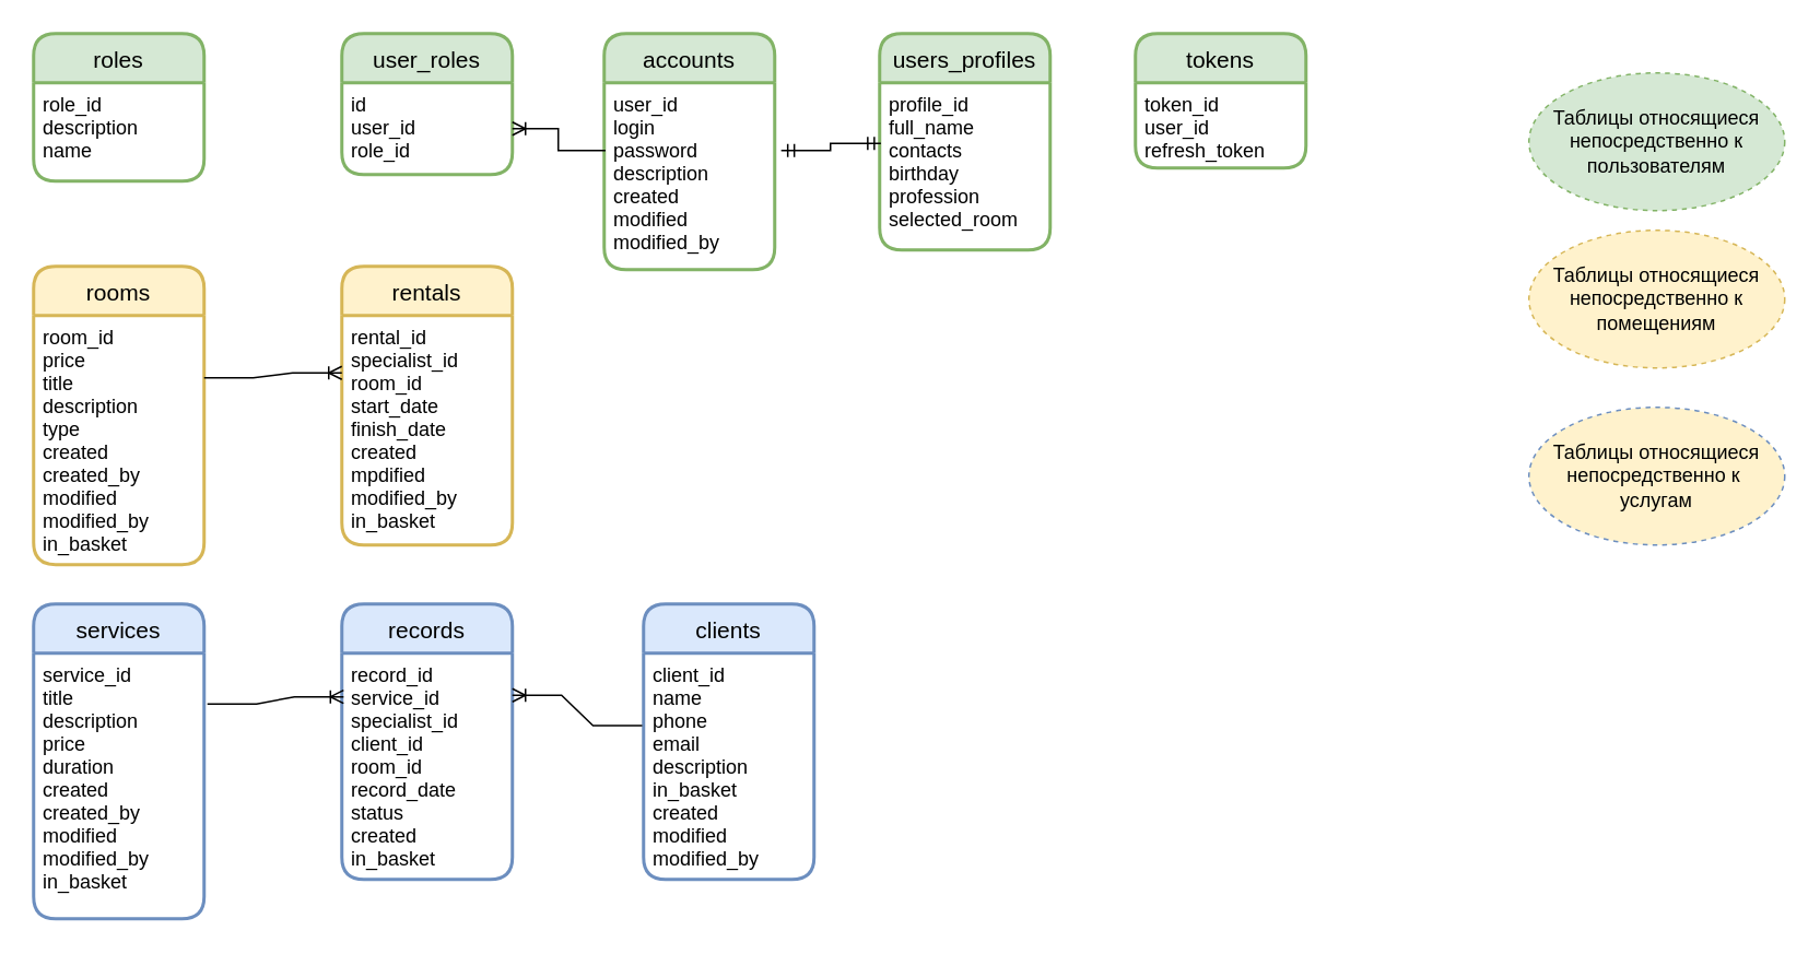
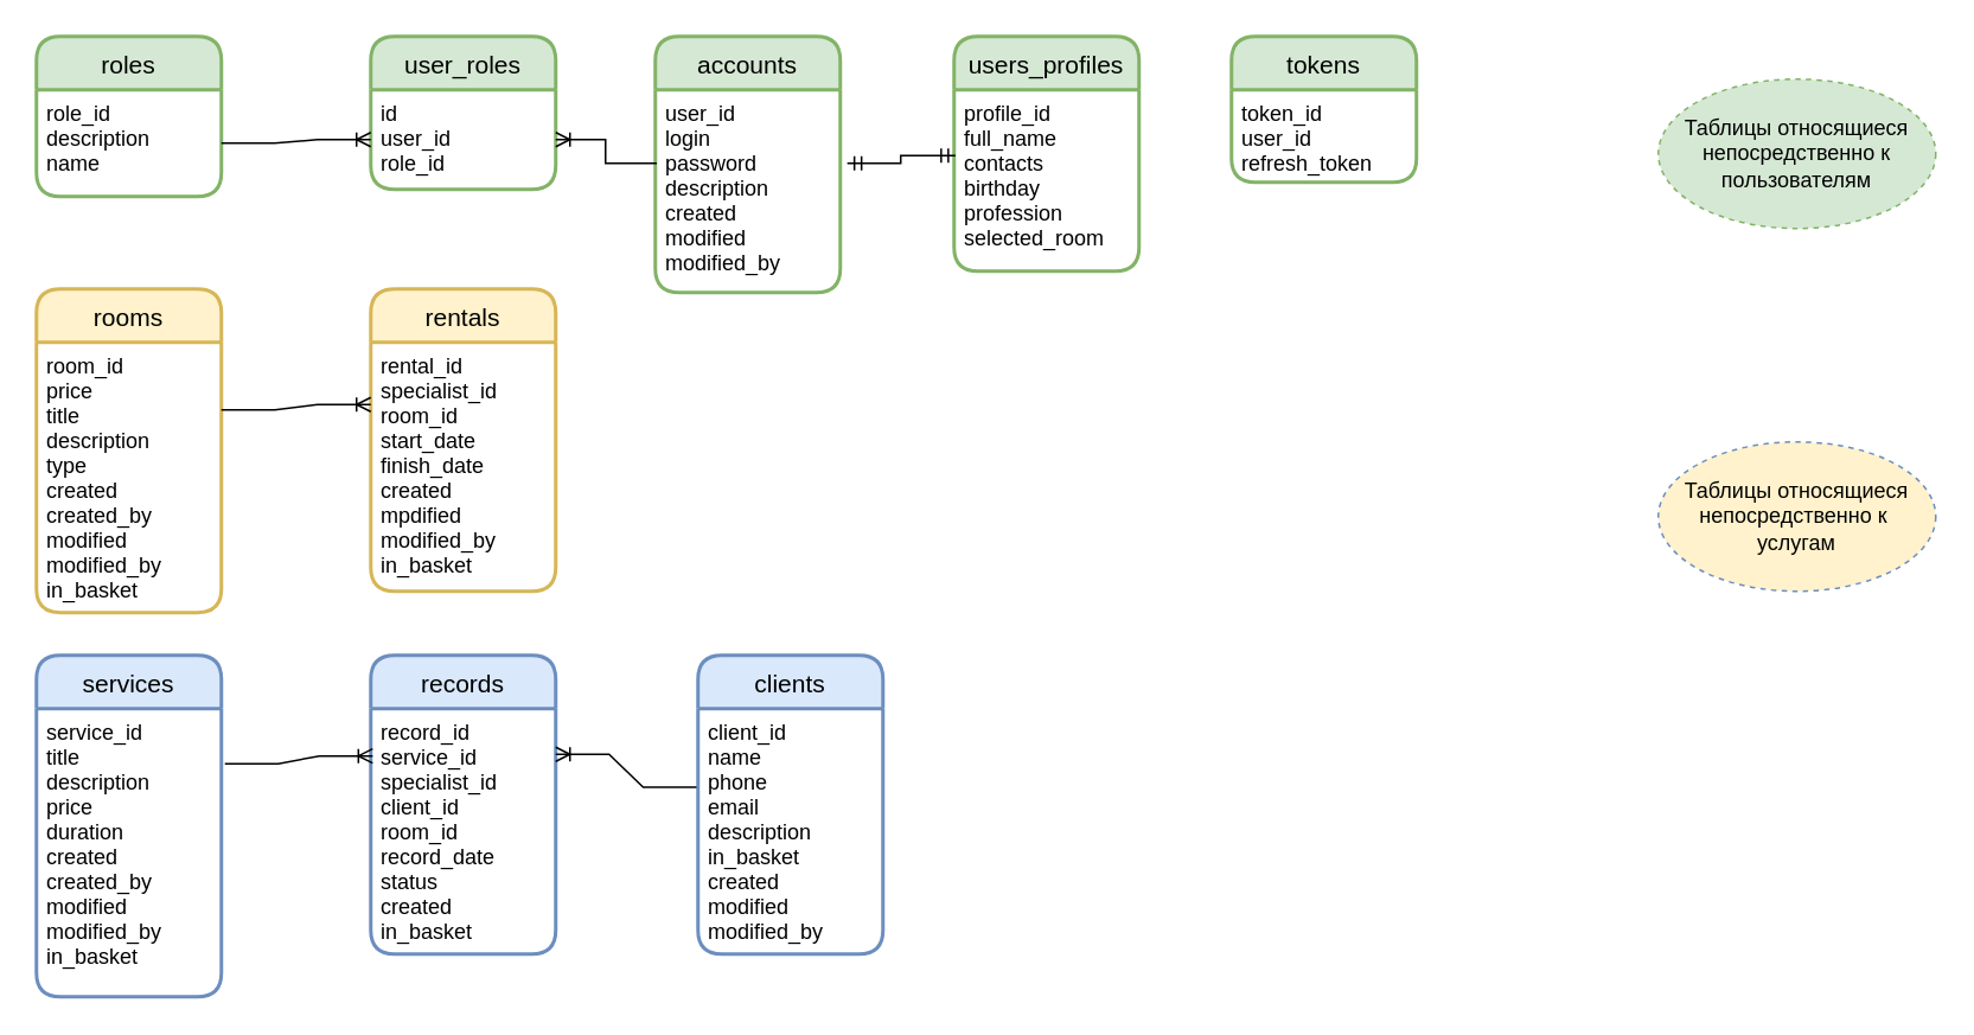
  <mxCell id="0" />
  <mxCell id="1" parent="0" />
  <mxCell id="2" value="accounts" style="swimlane;childLayout=stackLayout;horizontal=1;startSize=30;horizontalStack=0;rounded=1;fontSize=14;fontStyle=0;strokeWidth=2;resizeParent=0;resizeLast=1;shadow=0;dashed=0;align=center;fillColor=#d5e8d4;strokeColor=#82b366;" parent="1" vertex="1"><mxGeometry x="368" y="20" width="104" height="144" as="geometry" /></mxCell>
  <mxCell id="3" value="user_id&#10;login&#10;password&#10;description&#10;created&#10;modified&#10;modified_by" style="align=left;strokeColor=none;fillColor=none;spacingLeft=4;fontSize=12;verticalAlign=top;resizable=0;rotatable=0;part=1;" parent="2" vertex="1"><mxGeometry y="30" width="104" height="114" as="geometry" /></mxCell>
  <mxCell id="4" value="roles" style="swimlane;childLayout=stackLayout;horizontal=1;startSize=30;horizontalStack=0;rounded=1;fontSize=14;fontStyle=0;strokeWidth=2;resizeParent=0;resizeLast=1;shadow=0;dashed=0;align=center;fillColor=#d5e8d4;strokeColor=#82b366;" parent="1" vertex="1"><mxGeometry x="20" y="20" width="104" height="90" as="geometry" /></mxCell>
  <mxCell id="5" value="role_id&#10;description&#10;name" style="align=left;strokeColor=none;fillColor=none;spacingLeft=4;fontSize=12;verticalAlign=top;resizable=0;rotatable=0;part=1;" parent="4" vertex="1"><mxGeometry y="30" width="104" height="60" as="geometry" /></mxCell>
  <mxCell id="6" value="user_roles" style="swimlane;childLayout=stackLayout;horizontal=1;startSize=30;horizontalStack=0;rounded=1;fontSize=14;fontStyle=0;strokeWidth=2;resizeParent=0;resizeLast=1;shadow=0;dashed=0;align=center;fillColor=#d5e8d4;strokeColor=#82b366;" parent="1" vertex="1"><mxGeometry x="208" y="20" width="104" height="86" as="geometry" /></mxCell>
  <mxCell id="7" value="id&#10;user_id&#10;role_id" style="align=left;strokeColor=none;fillColor=none;spacingLeft=4;fontSize=12;verticalAlign=top;resizable=0;rotatable=0;part=1;" parent="6" vertex="1"><mxGeometry y="30" width="104" height="56" as="geometry" /></mxCell>
  <mxCell id="8" value="services" style="swimlane;childLayout=stackLayout;horizontal=1;startSize=30;horizontalStack=0;rounded=1;fontSize=14;fontStyle=0;strokeWidth=2;resizeParent=0;resizeLast=1;shadow=0;dashed=0;align=center;fillColor=#dae8fc;strokeColor=#6c8ebf;" parent="1" vertex="1"><mxGeometry x="20" y="368" width="104" height="192" as="geometry" /></mxCell>
  <mxCell id="9" value="service_id&#10;title&#10;description&#10;price&#10;duration&#10;created&#10;created_by&#10;modified&#10;modified_by&#10;in_basket" style="align=left;strokeColor=none;fillColor=none;spacingLeft=4;fontSize=12;verticalAlign=top;resizable=0;rotatable=0;part=1;" parent="8" vertex="1"><mxGeometry y="30" width="104" height="162" as="geometry" /></mxCell>
  <mxCell id="10" value="records" style="swimlane;childLayout=stackLayout;horizontal=1;startSize=30;horizontalStack=0;rounded=1;fontSize=14;fontStyle=0;strokeWidth=2;resizeParent=0;resizeLast=1;shadow=0;dashed=0;align=center;fillColor=#dae8fc;strokeColor=#6c8ebf;" parent="1" vertex="1"><mxGeometry x="208" y="368" width="104" height="168" as="geometry" /></mxCell>
  <mxCell id="11" value="record_id&#10;service_id&#10;specialist_id&#10;client_id&#10;room_id&#10;record_date&#10;status&#10;created&#10;in_basket" style="align=left;strokeColor=none;fillColor=none;spacingLeft=4;fontSize=12;verticalAlign=top;resizable=0;rotatable=0;part=1;" parent="10" vertex="1"><mxGeometry y="30" width="104" height="138" as="geometry" /></mxCell>
+ <mxCell id="12" value="" style="edgeStyle=entityRelationEdgeStyle;fontSize=12;html=1;endArrow=ERoneToMany;rounded=0;exitX=1;exitY=0.5;exitDx=0;exitDy=0;entryX=0;entryY=0.5;entryDx=0;entryDy=0;" parent="1" source="5" target="7" edge="1"><mxGeometry width="100" height="100" relative="1" as="geometry"><mxPoint x="434" y="440" as="sourcePoint" /><mxPoint x="534" y="340" as="targetPoint" /></mxGeometry></mxCell>
  <mxCell id="13" value="users_profiles" style="swimlane;childLayout=stackLayout;horizontal=1;startSize=30;horizontalStack=0;rounded=1;fontSize=14;fontStyle=0;strokeWidth=2;resizeParent=0;resizeLast=1;shadow=0;dashed=0;align=center;fillColor=#d5e8d4;strokeColor=#82b366;" parent="1" vertex="1"><mxGeometry x="536" y="20" width="104" height="132" as="geometry" /></mxCell>
  <mxCell id="14" value="profile_id&#10;full_name&#10;contacts&#10;birthday&#10;profession&#10;selected_room" style="align=left;strokeColor=none;fillColor=none;spacingLeft=4;fontSize=12;verticalAlign=top;resizable=0;rotatable=0;part=1;" parent="13" vertex="1"><mxGeometry y="30" width="104" height="102" as="geometry" /></mxCell>
  <mxCell id="15" value="tokens" style="swimlane;childLayout=stackLayout;horizontal=1;startSize=30;horizontalStack=0;rounded=1;fontSize=14;fontStyle=0;strokeWidth=2;resizeParent=0;resizeLast=1;shadow=0;dashed=0;align=center;fillColor=#d5e8d4;strokeColor=#82b366;" parent="1" vertex="1"><mxGeometry x="692" y="20" width="104" height="82" as="geometry" /></mxCell>
  <mxCell id="16" value="token_id&#10;user_id&#10;refresh_token" style="align=left;strokeColor=none;fillColor=none;spacingLeft=4;fontSize=12;verticalAlign=top;resizable=0;rotatable=0;part=1;" parent="15" vertex="1"><mxGeometry y="30" width="104" height="52" as="geometry" /></mxCell>
  <mxCell id="17" value="rooms" style="swimlane;childLayout=stackLayout;horizontal=1;startSize=30;horizontalStack=0;rounded=1;fontSize=14;fontStyle=0;strokeWidth=2;resizeParent=0;resizeLast=1;shadow=0;dashed=0;align=center;fillColor=#fff2cc;strokeColor=#d6b656;" parent="1" vertex="1"><mxGeometry x="20" y="162" width="104" height="182" as="geometry" /></mxCell>
  <mxCell id="18" value="room_id&#10;price&#10;title&#10;description&#10;type&#10;created&#10;created_by&#10;modified&#10;modified_by&#10;in_basket" style="align=left;strokeColor=none;fillColor=none;spacingLeft=4;fontSize=12;verticalAlign=top;resizable=0;rotatable=0;part=1;" parent="17" vertex="1"><mxGeometry y="30" width="104" height="152" as="geometry" /></mxCell>
  <mxCell id="19" value="rentals" style="swimlane;childLayout=stackLayout;horizontal=1;startSize=30;horizontalStack=0;rounded=1;fontSize=14;fontStyle=0;strokeWidth=2;resizeParent=0;resizeLast=1;shadow=0;dashed=0;align=center;fillColor=#fff2cc;strokeColor=#d6b656;" parent="1" vertex="1"><mxGeometry x="208" y="162" width="104" height="170" as="geometry" /></mxCell>
  <mxCell id="20" value="rental_id&#10;specialist_id&#10;room_id&#10;start_date&#10;finish_date&#10;created&#10;mpdified&#10;modified_by&#10;in_basket" style="align=left;strokeColor=none;fillColor=none;spacingLeft=4;fontSize=12;verticalAlign=top;resizable=0;rotatable=0;part=1;" parent="19" vertex="1"><mxGeometry y="30" width="104" height="140" as="geometry" /></mxCell>
  <mxCell id="21" value="" style="edgeStyle=entityRelationEdgeStyle;fontSize=12;html=1;endArrow=ERoneToMany;rounded=0;exitX=1;exitY=0.25;exitDx=0;exitDy=0;entryX=0;entryY=0.25;entryDx=0;entryDy=0;" parent="1" source="18" target="20" edge="1"><mxGeometry width="100" height="100" relative="1" as="geometry"><mxPoint x="580" y="372" as="sourcePoint" /><mxPoint x="680" y="272" as="targetPoint" /></mxGeometry></mxCell>
  <mxCell id="22" value="" style="edgeStyle=elbowEdgeStyle;fontSize=12;html=1;endArrow=ERmandOne;startArrow=ERmandOne;rounded=0;entryX=0.007;entryY=0.363;entryDx=0;entryDy=0;entryPerimeter=0;exitX=1.038;exitY=0.363;exitDx=0;exitDy=0;exitPerimeter=0;" parent="1" source="3" target="14" edge="1"><mxGeometry width="100" height="100" relative="1" as="geometry"><mxPoint x="488" y="92" as="sourcePoint" /><mxPoint x="500" y="68" as="targetPoint" /></mxGeometry></mxCell>
  <mxCell id="23" value="" style="fontSize=12;html=1;endArrow=ERoneToMany;rounded=0;exitX=0.008;exitY=0.363;exitDx=0;exitDy=0;entryX=1;entryY=0.5;entryDx=0;entryDy=0;edgeStyle=orthogonalEdgeStyle;elbow=vertical;exitPerimeter=0;" parent="1" source="3" target="7" edge="1"><mxGeometry width="100" height="100" relative="1" as="geometry"><mxPoint x="440" y="216" as="sourcePoint" /><mxPoint x="540" y="116" as="targetPoint" /></mxGeometry></mxCell>
  <mxCell id="24" value="Таблицы относящиеся непосредственно к пользователям" style="ellipse;whiteSpace=wrap;html=1;align=center;dashed=1;fillColor=#d5e8d4;strokeColor=#82b366;" parent="1" vertex="1"><mxGeometry x="932" y="44" width="156" height="84" as="geometry" /></mxCell>
- <mxCell id="25" value="Таблицы относящиеся непосредственно к помещениям" style="ellipse;whiteSpace=wrap;html=1;align=center;dashed=1;fillColor=#fff2cc;strokeColor=#d6b656;" parent="1" vertex="1"><mxGeometry x="932" y="140" width="156" height="84" as="geometry" /></mxCell>
  <mxCell id="26" value="Таблицы относящиеся непосредственно к&amp;nbsp; услугам" style="ellipse;whiteSpace=wrap;html=1;align=center;dashed=1;fillColor=#fff2cc;strokeColor=#6c8ebf;" parent="1" vertex="1"><mxGeometry x="932" y="248" width="156" height="84" as="geometry" /></mxCell>
  <mxCell id="27" value="" style="edgeStyle=entityRelationEdgeStyle;fontSize=12;html=1;endArrow=ERoneToMany;rounded=0;exitX=1.019;exitY=0.191;exitDx=0;exitDy=0;entryX=0.01;entryY=0.193;entryDx=0;entryDy=0;entryPerimeter=0;exitPerimeter=0;" parent="1" source="9" target="11" edge="1"><mxGeometry width="100" height="100" relative="1" as="geometry"><mxPoint x="124" y="459.5" as="sourcePoint" /><mxPoint x="208" y="456.5" as="targetPoint" /></mxGeometry></mxCell>
  <mxCell id="28" value="clients" style="swimlane;childLayout=stackLayout;horizontal=1;startSize=30;horizontalStack=0;rounded=1;fontSize=14;fontStyle=0;strokeWidth=2;resizeParent=0;resizeLast=1;shadow=0;dashed=0;align=center;fillColor=#dae8fc;strokeColor=#6c8ebf;" parent="1" vertex="1"><mxGeometry x="392" y="368" width="104" height="168" as="geometry" /></mxCell>
  <mxCell id="29" value="client_id&#10;name&#10;phone&#10;email&#10;description&#10;in_basket&#10;created&#10;modified&#10;modified_by" style="align=left;strokeColor=none;fillColor=none;spacingLeft=4;fontSize=12;verticalAlign=top;resizable=0;rotatable=0;part=1;" parent="28" vertex="1"><mxGeometry y="30" width="104" height="138" as="geometry" /></mxCell>
  <mxCell id="30" value="" style="edgeStyle=entityRelationEdgeStyle;fontSize=12;html=1;endArrow=ERoneToMany;rounded=0;exitX=-0.008;exitY=0.32;exitDx=0;exitDy=0;entryX=1;entryY=0.186;entryDx=0;entryDy=0;entryPerimeter=0;exitPerimeter=0;" parent="1" source="29" target="11" edge="1"><mxGeometry width="100" height="100" relative="1" as="geometry"><mxPoint x="343.996" y="482.622" as="sourcePoint" /><mxPoint x="427.06" y="475.998" as="targetPoint" /></mxGeometry></mxCell>
